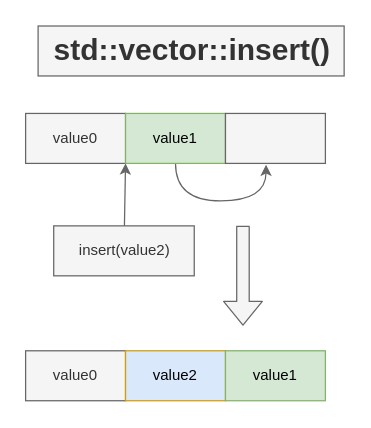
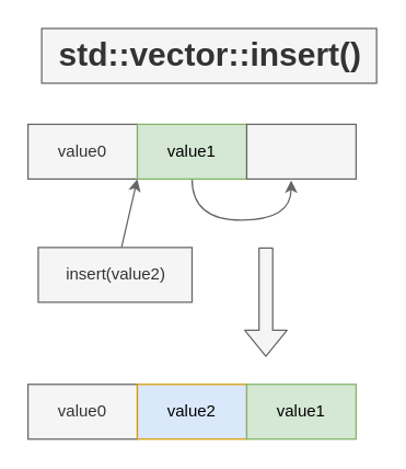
  <mxCell id="0" />
  <mxCell id="1" parent="0" />
  <mxCell id="2" value="std::vector::insert()" style="text;strokeColor=#666666;fillColor=#f5f5f5;html=1;fontSize=24;fontStyle=1;verticalAlign=middle;align=center;shadow=0;labelBorderColor=none;fontColor=#333333;" parent="1" vertex="1"><mxGeometry x="30" y="20" width="245" height="40" as="geometry" /></mxCell>
  <mxCell id="3" value="value0" style="rounded=0;whiteSpace=wrap;html=1;shadow=0;labelBorderColor=none;strokeColor=#666666;fillColor=#f5f5f5;fontColor=#333333;" parent="1" vertex="1"><mxGeometry x="20" y="90" width="80" height="40" as="geometry" /></mxCell>
  <mxCell id="4" style="edgeStyle=orthogonalEdgeStyle;curved=1;html=1;exitX=0.5;exitY=1;exitDx=0;exitDy=0;fillColor=#f5f5f5;strokeColor=#666666;entryX=0.406;entryY=1.025;entryDx=0;entryDy=0;entryPerimeter=0;" parent="1" source="5" target="6" edge="1"><mxGeometry relative="1" as="geometry"><mxPoint x="222.5" y="140" as="targetPoint" /><Array as="points"><mxPoint x="140.5" y="160" /><mxPoint x="212.5" y="160" /></Array></mxGeometry></mxCell>
  <mxCell id="5" value="value1" style="rounded=0;whiteSpace=wrap;html=1;shadow=0;labelBorderColor=none;strokeColor=#82b366;fillColor=#d5e8d4;fontColor=#000000;" parent="1" vertex="1"><mxGeometry x="100" y="90" width="80" height="40" as="geometry" /></mxCell>
  <mxCell id="6" value="" style="rounded=0;whiteSpace=wrap;html=1;shadow=0;labelBorderColor=none;strokeColor=#666666;fillColor=#f5f5f5;fontColor=#333333;" parent="1" vertex="1"><mxGeometry x="180" y="90" width="80" height="40" as="geometry" /></mxCell>
  <mxCell id="7" value="" style="edgeStyle=none;html=1;entryX=0;entryY=1;entryDx=0;entryDy=0;fillColor=#f5f5f5;strokeColor=#666666;" parent="1" source="8" edge="1"><mxGeometry relative="1" as="geometry"><mxPoint x="100" y="130" as="targetPoint" /></mxGeometry></mxCell>
- <mxCell id="8" value="insert(value2)" style="rounded=0;whiteSpace=wrap;html=1;shadow=0;labelBorderColor=none;strokeColor=#666666;fillColor=#f5f5f5;fontColor=#333333;" parent="1" vertex="1"><mxGeometry x="42.5" y="180" width="112.5" height="40" as="geometry" /></mxCell>
+ <mxCell id="8" value="insert(value2)" style="rounded=0;whiteSpace=wrap;html=1;shadow=0;labelBorderColor=none;strokeColor=#666666;fillColor=#f5f5f5;fontColor=#333333;" parent="1" vertex="1"><mxGeometry x="27.5" y="180" width="112.5" height="40" as="geometry" /></mxCell>
  <mxCell id="9" value="value0" style="rounded=0;whiteSpace=wrap;html=1;shadow=0;labelBorderColor=none;strokeColor=#666666;fillColor=#f5f5f5;fontColor=#333333;" parent="1" vertex="1"><mxGeometry x="20" y="280" width="80" height="40" as="geometry" /></mxCell>
  <mxCell id="10" value="value2" style="rounded=0;whiteSpace=wrap;html=1;shadow=0;labelBorderColor=none;strokeColor=#d79b00;fillColor=#dae8fc;fontColor=#000000;" parent="1" vertex="1"><mxGeometry x="100" y="280" width="80" height="40" as="geometry" /></mxCell>
  <mxCell id="11" value="value1" style="rounded=0;whiteSpace=wrap;html=1;shadow=0;labelBorderColor=none;strokeColor=#82b366;fillColor=#d5e8d4;fontColor=#000000;" parent="1" vertex="1"><mxGeometry x="180" y="280" width="80" height="40" as="geometry" /></mxCell>
  <mxCell id="12" value="" style="shape=flexArrow;endArrow=classic;html=1;curved=1;fillColor=#f5f5f5;strokeColor=#666666;" parent="1" edge="1"><mxGeometry width="50" height="50" relative="1" as="geometry"><mxPoint x="194" y="180" as="sourcePoint" /><mxPoint x="194" y="260" as="targetPoint" /></mxGeometry></mxCell>
